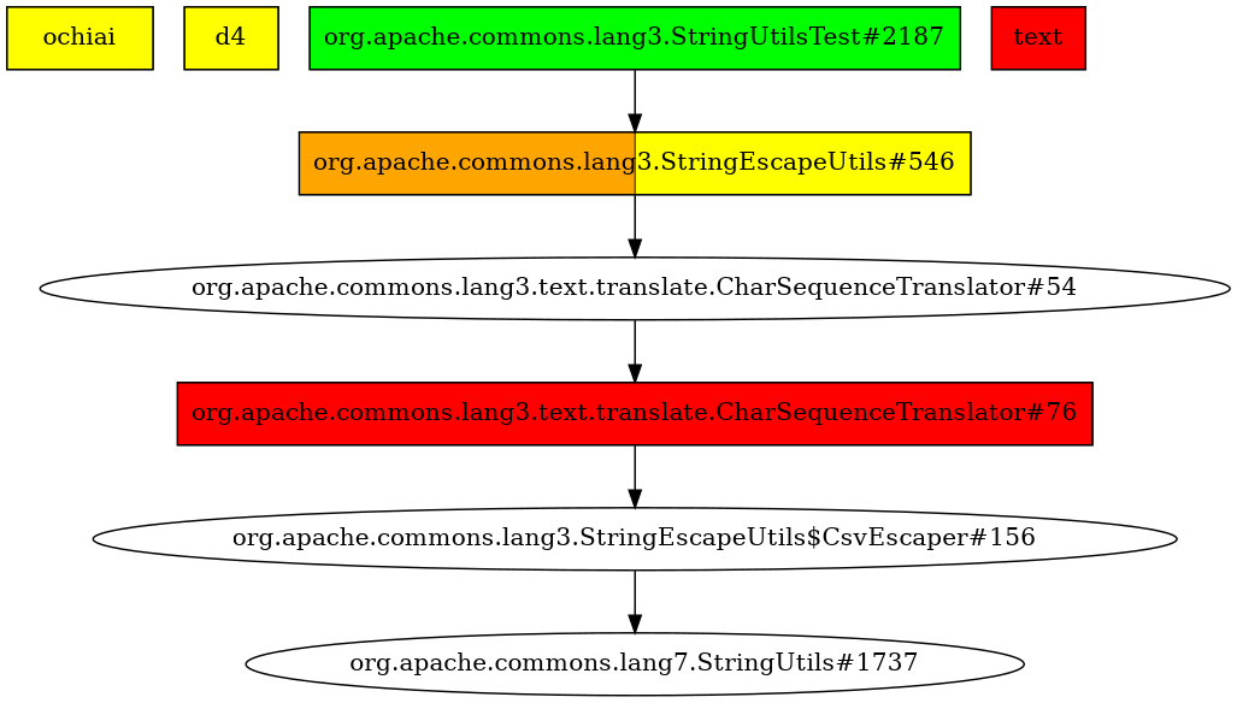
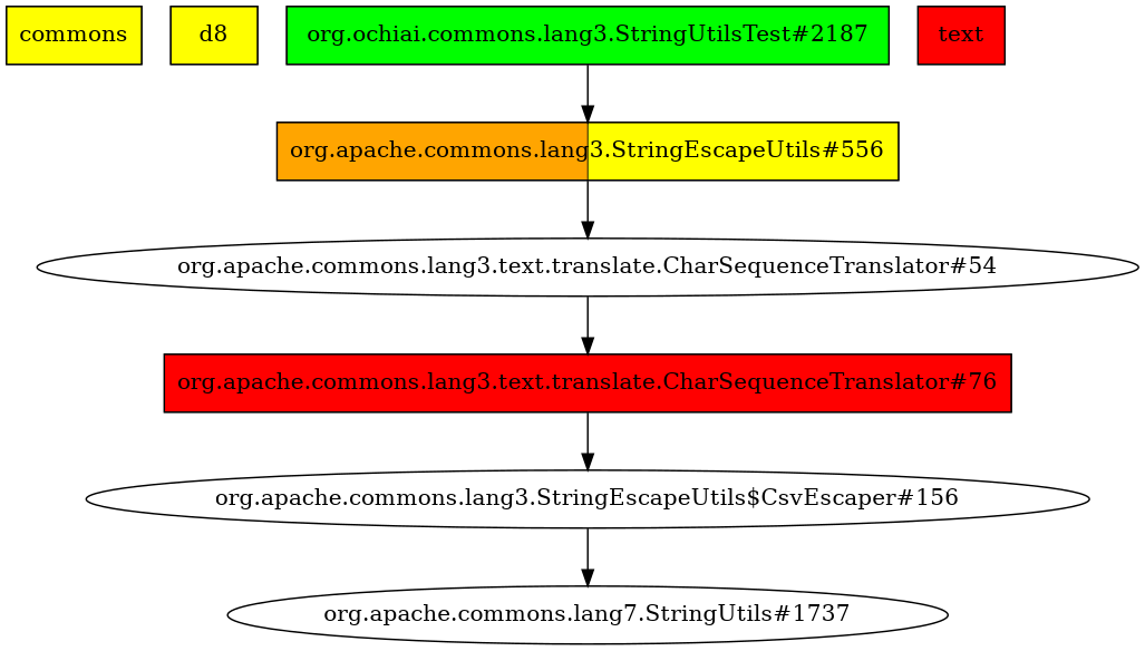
  digraph {
    node [shape=box style=striped]
-   ochiai [fillcolor=yellow]
-   d4 [fillcolor=yellow]
+   ochiai [fillcolor=yellow label=commons]
+   d4 [fillcolor=yellow label=d8]
    "org.apache.commons.lang3.text.translate.CharSequenceTranslator#76" [fillcolor=red]
    "org.apache.commons.lang3.StringEscapeUtils$CsvEscaper#156" [shape="" style=""]
    n5 [label="org.apache.commons.lang7.StringUtils#1737" shape="" style=""]
    n6 [fillcolor=red label=text]
-   "org.apache.commons.lang3.StringUtilsTest#2187" [fillcolor=green]
-   "org.apache.commons.lang3.StringEscapeUtils#556" [fillcolor="orange:yellow" label="org.apache.commons.lang3.StringEscapeUtils#546"]
+   "org.apache.commons.lang3.StringUtilsTest#2187" [fillcolor=green label="org.ochiai.commons.lang3.StringUtilsTest#2187"]
+   "org.apache.commons.lang3.StringEscapeUtils#556" [fillcolor="orange:yellow"]
    "org.apache.commons.lang3.text.translate.CharSequenceTranslator#54" [shape="" style=""]
    "org.apache.commons.lang3.text.translate.CharSequenceTranslator#76" -> "org.apache.commons.lang3.StringEscapeUtils$CsvEscaper#156"
    "org.apache.commons.lang3.StringEscapeUtils$CsvEscaper#156" -> n5
    "org.apache.commons.lang3.StringUtilsTest#2187" -> "org.apache.commons.lang3.StringEscapeUtils#556"
    "org.apache.commons.lang3.StringEscapeUtils#556" -> "org.apache.commons.lang3.text.translate.CharSequenceTranslator#54"
    "org.apache.commons.lang3.text.translate.CharSequenceTranslator#54" -> "org.apache.commons.lang3.text.translate.CharSequenceTranslator#76"
  }
